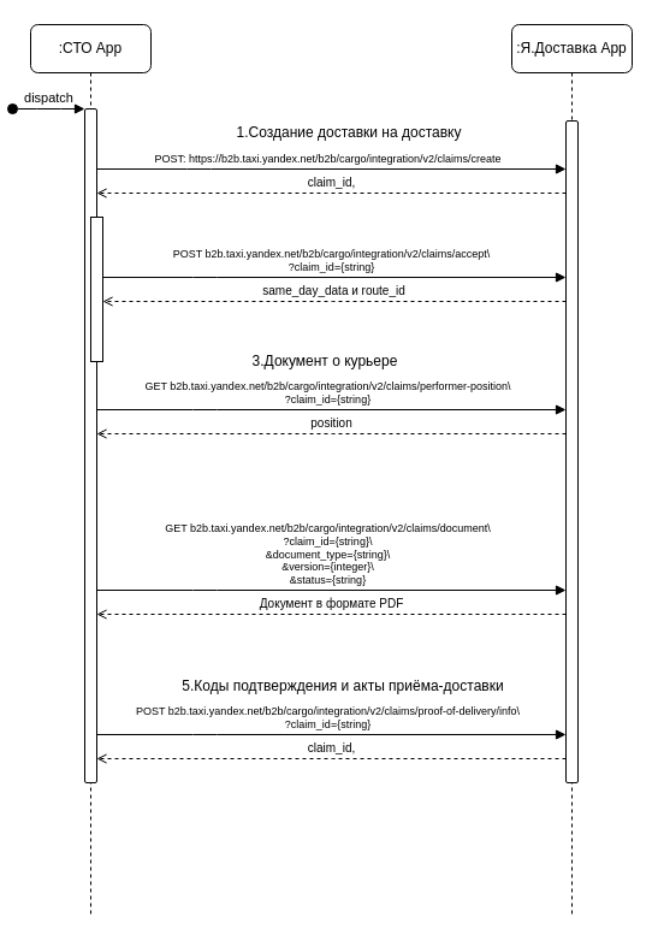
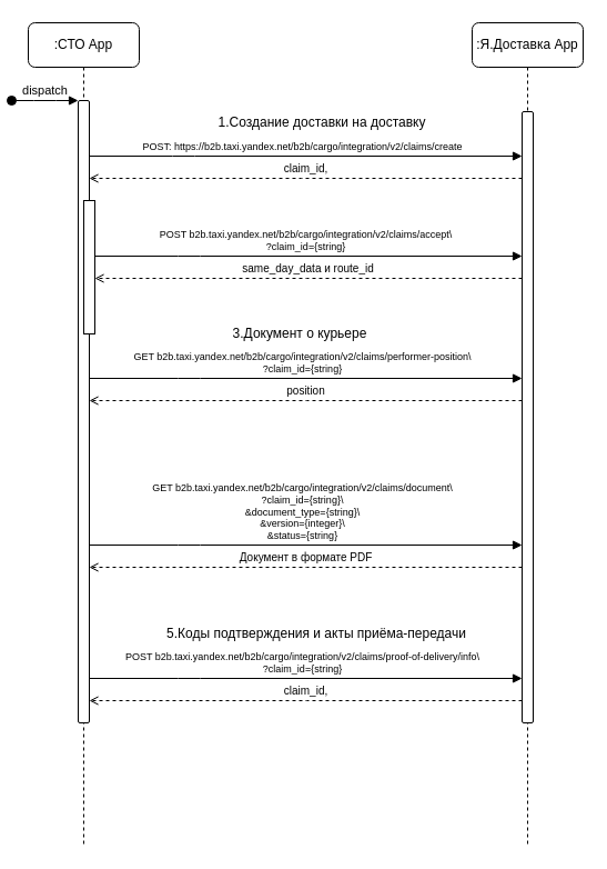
  <mxCell id="0" />
  <mxCell id="1" parent="0" />
  <mxCell id="2" value=":СТО App" style="shape=umlLifeline;perimeter=lifelinePerimeter;whiteSpace=wrap;html=1;container=0;dropTarget=0;collapsible=0;recursiveResize=0;outlineConnect=0;portConstraint=eastwest;newEdgeStyle={&quot;edgeStyle&quot;:&quot;elbowEdgeStyle&quot;,&quot;elbow&quot;:&quot;vertical&quot;,&quot;curved&quot;:0,&quot;rounded&quot;:0};labelBackgroundColor=none;rounded=1;" parent="1" vertex="1"><mxGeometry x="20" y="20" width="100" height="740" as="geometry" /></mxCell>
  <mxCell id="3" value="" style="html=1;points=[];perimeter=orthogonalPerimeter;outlineConnect=0;targetShapes=umlLifeline;portConstraint=eastwest;newEdgeStyle={&quot;edgeStyle&quot;:&quot;elbowEdgeStyle&quot;,&quot;elbow&quot;:&quot;vertical&quot;,&quot;curved&quot;:0,&quot;rounded&quot;:0};labelBackgroundColor=none;rounded=1;" parent="2" vertex="1"><mxGeometry x="45" y="70" width="10" height="560" as="geometry" /></mxCell>
  <mxCell id="4" value="dispatch" style="html=1;verticalAlign=bottom;startArrow=oval;endArrow=block;startSize=8;edgeStyle=elbowEdgeStyle;elbow=vertical;curved=0;rounded=1;labelBackgroundColor=none;fontColor=default;" parent="2" target="3" edge="1"><mxGeometry relative="1" as="geometry"><mxPoint x="-15" y="70" as="sourcePoint" /></mxGeometry></mxCell>
  <mxCell id="5" value="&lt;font style=&quot;font-size: 9px;&quot;&gt;POST:&amp;nbsp;https://b2b.taxi.yandex.net/b2b/cargo/integration/v2/claims/create&lt;/font&gt;" style="html=1;verticalAlign=bottom;endArrow=block;edgeStyle=elbowEdgeStyle;elbow=vertical;curved=0;rounded=1;labelBackgroundColor=none;fontColor=default;fontSize=9;" parent="1" edge="1" target="8"><mxGeometry x="-0.013" relative="1" as="geometry"><mxPoint x="75" y="140" as="sourcePoint" /><Array as="points"><mxPoint x="160" y="140" /></Array><mxPoint x="395" y="140" as="targetPoint" /><mxPoint as="offset" /></mxGeometry></mxCell>
  <mxCell id="6" value=" claim_id," style="html=1;verticalAlign=bottom;endArrow=open;edgeStyle=elbowEdgeStyle;elbow=horizontal;curved=0;rounded=1;dashed=1;endFill=0;labelBackgroundColor=none;fontColor=default;fontSize=10;" parent="1" edge="1" source="8"><mxGeometry relative="1" as="geometry"><mxPoint x="405.5" y="160" as="sourcePoint" /><Array as="points"><mxPoint x="276" y="160" /></Array><mxPoint x="75" y="160" as="targetPoint" /></mxGeometry></mxCell>
  <mxCell id="7" value=":Я.Доставка App" style="shape=umlLifeline;perimeter=lifelinePerimeter;whiteSpace=wrap;html=1;container=0;dropTarget=0;collapsible=0;recursiveResize=0;outlineConnect=0;portConstraint=eastwest;newEdgeStyle={&quot;edgeStyle&quot;:&quot;elbowEdgeStyle&quot;,&quot;elbow&quot;:&quot;vertical&quot;,&quot;curved&quot;:0,&quot;rounded&quot;:0};labelBackgroundColor=none;rounded=1;" parent="1" vertex="1"><mxGeometry x="420" y="20" width="100" height="740" as="geometry" /></mxCell>
  <mxCell id="8" value="" style="html=1;points=[];perimeter=orthogonalPerimeter;outlineConnect=0;targetShapes=umlLifeline;portConstraint=eastwest;newEdgeStyle={&quot;edgeStyle&quot;:&quot;elbowEdgeStyle&quot;,&quot;elbow&quot;:&quot;vertical&quot;,&quot;curved&quot;:0,&quot;rounded&quot;:0};labelBackgroundColor=none;rounded=1;" parent="7" vertex="1"><mxGeometry x="45" y="80" width="10" height="550" as="geometry" /></mxCell>
  <mxCell id="9" value="&lt;div style=&quot;font-size: 9px;&quot;&gt;&lt;font style=&quot;font-size: 9px;&quot;&gt;POST b2b.taxi.yandex.net/b2b/cargo/integration/v2/claims/accept\&lt;/font&gt;&lt;/div&gt;&lt;div style=&quot;font-size: 9px;&quot;&gt;&lt;font style=&quot;font-size: 9px;&quot;&gt;?claim_id={string}&lt;/font&gt;&lt;/div&gt;" style="html=1;verticalAlign=bottom;endArrow=block;edgeStyle=elbowEdgeStyle;elbow=vertical;curved=0;rounded=1;labelBackgroundColor=none;fontColor=default;fontSize=9;" parent="1" target="8" edge="1"><mxGeometry x="-0.013" relative="1" as="geometry"><mxPoint x="80" y="230" as="sourcePoint" /><Array as="points"><mxPoint x="165" y="230" /></Array><mxPoint x="370" y="230" as="targetPoint" /><mxPoint as="offset" /></mxGeometry></mxCell>
  <mxCell id="10" value=" same_day_data и route_id" style="html=1;verticalAlign=bottom;endArrow=open;edgeStyle=elbowEdgeStyle;elbow=horizontal;curved=0;rounded=1;dashed=1;endFill=0;labelBackgroundColor=none;fontColor=default;fontSize=10;" parent="1" source="8" edge="1"><mxGeometry relative="1" as="geometry"><mxPoint x="390" y="250" as="sourcePoint" /><Array as="points"><mxPoint x="281" y="250" /></Array><mxPoint x="80" y="250" as="targetPoint" /></mxGeometry></mxCell>
  <mxCell id="11" value="1.Создание доставки на доставку" style="text;html=1;strokeColor=none;fillColor=none;align=center;verticalAlign=middle;whiteSpace=wrap;rounded=0;" parent="1" vertex="1"><mxGeometry x="140" y="100" width="290" height="20" as="geometry" /></mxCell>
  <mxCell id="12" value="" style="rounded=0;whiteSpace=wrap;html=1;" parent="1" vertex="1"><mxGeometry x="70" y="180" width="10" height="120" as="geometry" /></mxCell>
  <mxCell id="13" value="&lt;div style=&quot;font-size: 9px;&quot;&gt;&lt;div&gt;GET b2b.taxi.yandex.net/b2b/cargo/integration/v2/claims/performer-position\&lt;/div&gt;&lt;div&gt;?claim_id={string}&lt;/div&gt;&lt;/div&gt;" style="html=1;verticalAlign=bottom;endArrow=block;edgeStyle=elbowEdgeStyle;elbow=vertical;curved=0;rounded=1;labelBackgroundColor=none;fontColor=default;fontSize=9;" parent="1" edge="1"><mxGeometry x="-0.013" relative="1" as="geometry"><mxPoint x="75" y="340" as="sourcePoint" /><Array as="points"><mxPoint x="165" y="340" /></Array><mxPoint x="465" y="340" as="targetPoint" /><mxPoint as="offset" /></mxGeometry></mxCell>
  <mxCell id="14" value=" position" style="html=1;verticalAlign=bottom;endArrow=open;edgeStyle=elbowEdgeStyle;elbow=horizontal;curved=0;rounded=1;dashed=1;endFill=0;labelBackgroundColor=none;fontColor=default;fontSize=10;" parent="1" edge="1"><mxGeometry relative="1" as="geometry"><mxPoint x="465" y="360" as="sourcePoint" /><Array as="points"><mxPoint x="281" y="360" /></Array><mxPoint x="75" y="360" as="targetPoint" /></mxGeometry></mxCell>
  <mxCell id="15" value="3.Документ о курьере" style="text;html=1;strokeColor=none;fillColor=none;align=center;verticalAlign=middle;whiteSpace=wrap;rounded=0;" parent="1" vertex="1"><mxGeometry x="140" y="290" width="250" height="20" as="geometry" /></mxCell>
  <mxCell id="16" value="&lt;div style=&quot;&quot;&gt;&lt;div style=&quot;&quot;&gt;GET b2b.taxi.yandex.net/b2b/cargo/integration/v2/claims/document\&lt;/div&gt;&lt;div style=&quot;&quot;&gt;?claim_id={string}\&lt;/div&gt;&lt;div style=&quot;&quot;&gt;&amp;amp;document_type={string}\&lt;/div&gt;&lt;div style=&quot;&quot;&gt;&amp;amp;version={integer}\&lt;/div&gt;&lt;div style=&quot;&quot;&gt;&amp;amp;status={string}&lt;/div&gt;&lt;/div&gt;" style="html=1;verticalAlign=bottom;endArrow=block;edgeStyle=elbowEdgeStyle;elbow=vertical;curved=0;rounded=1;labelBackgroundColor=none;fontColor=default;fontSize=9;" parent="1" edge="1" target="8"><mxGeometry x="-0.013" relative="1" as="geometry"><mxPoint x="75" y="490" as="sourcePoint" /><Array as="points"><mxPoint x="165" y="490" /></Array><mxPoint x="395" y="490" as="targetPoint" /><mxPoint as="offset" /></mxGeometry></mxCell>
  <mxCell id="17" value="Документ в формате PDF" style="html=1;verticalAlign=bottom;endArrow=open;edgeStyle=elbowEdgeStyle;elbow=horizontal;curved=0;rounded=1;dashed=1;endFill=0;labelBackgroundColor=none;fontColor=default;fontSize=10;" parent="1" edge="1" source="8"><mxGeometry relative="1" as="geometry"><mxPoint x="395" y="510" as="sourcePoint" /><Array as="points"><mxPoint x="281" y="510" /></Array><mxPoint x="75" y="510" as="targetPoint" /></mxGeometry></mxCell>
  <mxCell id="18" value="&lt;div style=&quot;&quot;&gt;&lt;div style=&quot;&quot;&gt;&lt;div&gt;POST b2b.taxi.yandex.net/b2b/cargo/integration/v2/claims/proof-of-delivery/info\&lt;/div&gt;&lt;div&gt;?claim_id={string}&lt;/div&gt;&lt;/div&gt;&lt;/div&gt;" style="html=1;verticalAlign=bottom;endArrow=block;edgeStyle=elbowEdgeStyle;elbow=vertical;curved=0;rounded=1;labelBackgroundColor=none;fontColor=default;fontSize=9;" parent="1" edge="1" target="8"><mxGeometry x="-0.013" relative="1" as="geometry"><mxPoint x="75" y="610" as="sourcePoint" /><Array as="points"><mxPoint x="165" y="610" /></Array><mxPoint x="395" y="610" as="targetPoint" /><mxPoint as="offset" /></mxGeometry></mxCell>
  <mxCell id="19" value="claim_id," style="html=1;verticalAlign=bottom;endArrow=open;edgeStyle=elbowEdgeStyle;elbow=vertical;curved=0;rounded=1;dashed=1;endFill=0;labelBackgroundColor=none;fontColor=default;fontSize=10;" parent="1" edge="1" source="8"><mxGeometry relative="1" as="geometry"><mxPoint x="395" y="630" as="sourcePoint" /><Array as="points"><mxPoint x="281" y="630" /></Array><mxPoint x="75" y="630" as="targetPoint" /></mxGeometry></mxCell>
- <mxCell id="20" value="5.Коды подтверждения и акты приёма-доставки" style="text;html=1;strokeColor=none;fillColor=none;align=center;verticalAlign=middle;whiteSpace=wrap;rounded=0;" parent="1" vertex="1"><mxGeometry x="135" y="560" width="290" height="20" as="geometry" /></mxCell>
+ <mxCell id="20" value="5.Коды подтверждения и акты приёма-передачи" style="text;html=1;strokeColor=none;fillColor=none;align=center;verticalAlign=middle;whiteSpace=wrap;rounded=0;" parent="1" vertex="1"><mxGeometry x="135" y="560" width="290" height="20" as="geometry" /></mxCell>
